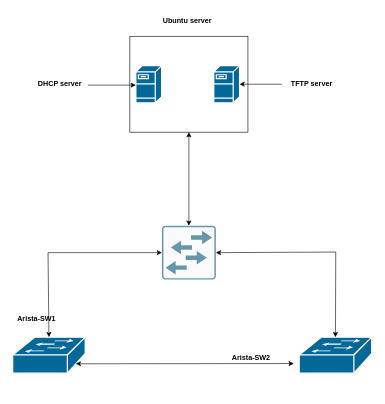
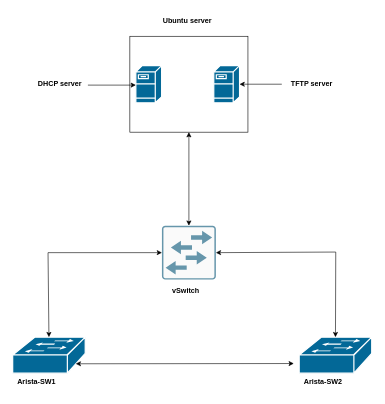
  <mxCell id="0" />
  <mxCell id="1" parent="0" />
  <mxCell id="2" value="" style="rounded=0;whiteSpace=wrap;html=1;" parent="1" vertex="1"><mxGeometry x="215.5" y="60" width="197" height="160" as="geometry" /></mxCell>
  <mxCell id="3" value="" style="shape=mxgraph.cisco.switches.workgroup_switch;sketch=0;html=1;pointerEvents=1;dashed=0;fillColor=#036897;strokeColor=#ffffff;strokeWidth=2;verticalLabelPosition=bottom;verticalAlign=top;align=center;outlineConnect=0;" parent="1" vertex="1"><mxGeometry x="20" y="562" width="121" height="60" as="geometry" /></mxCell>
  <mxCell id="4" value="" style="shape=mxgraph.cisco.switches.workgroup_switch;sketch=0;html=1;pointerEvents=1;dashed=0;fillColor=#036897;strokeColor=#ffffff;strokeWidth=2;verticalLabelPosition=bottom;verticalAlign=top;align=center;outlineConnect=0;" parent="1" vertex="1"><mxGeometry x="498" y="562" width="121" height="60" as="geometry" /></mxCell>
  <mxCell id="5" value="" style="shape=mxgraph.cisco.servers.fileserver;sketch=0;html=1;pointerEvents=1;dashed=0;fillColor=#036897;strokeColor=#ffffff;strokeWidth=2;verticalLabelPosition=bottom;verticalAlign=top;align=center;outlineConnect=0;" parent="1" vertex="1"><mxGeometry x="355.5" y="109" width="43" height="62" as="geometry" /></mxCell>
  <mxCell id="6" value="" style="shape=mxgraph.cisco.servers.fileserver;sketch=0;html=1;pointerEvents=1;dashed=0;fillColor=#036897;strokeColor=#ffffff;strokeWidth=2;verticalLabelPosition=bottom;verticalAlign=top;align=center;outlineConnect=0;" parent="1" vertex="1"><mxGeometry x="225.5" y="109" width="43" height="62" as="geometry" /></mxCell>
  <mxCell id="7" value="" style="sketch=0;points=[[0.015,0.015,0],[0.985,0.015,0],[0.985,0.985,0],[0.015,0.985,0],[0.25,0,0],[0.5,0,0],[0.75,0,0],[1,0.25,0],[1,0.5,0],[1,0.75,0],[0.75,1,0],[0.5,1,0],[0.25,1,0],[0,0.75,0],[0,0.5,0],[0,0.25,0]];verticalLabelPosition=bottom;html=1;verticalAlign=top;aspect=fixed;align=center;pointerEvents=1;shape=mxgraph.cisco19.rect;prIcon=workgroup_switch;fillColor=#FAFAFA;strokeColor=#6696AB;" parent="1" vertex="1"><mxGeometry x="269" y="376" width="90" height="90" as="geometry" /></mxCell>
  <mxCell id="8" value="" style="endArrow=classic;startArrow=classic;html=1;rounded=0;entryX=0;entryY=0.5;entryDx=0;entryDy=0;entryPerimeter=0;exitX=0.5;exitY=0;exitDx=0;exitDy=0;exitPerimeter=0;" parent="1" source="3" target="7" edge="1"><mxGeometry width="50" height="50" relative="1" as="geometry"><mxPoint x="190" y="466" as="sourcePoint" /><mxPoint x="240" y="416" as="targetPoint" /><Array as="points"><mxPoint x="79" y="421" /></Array></mxGeometry></mxCell>
  <mxCell id="9" value="" style="endArrow=classic;startArrow=classic;html=1;rounded=0;entryX=0.5;entryY=1;entryDx=0;entryDy=0;exitX=0.5;exitY=0;exitDx=0;exitDy=0;exitPerimeter=0;" parent="1" source="7" target="2" edge="1"><mxGeometry width="50" height="50" relative="1" as="geometry"><mxPoint x="209" y="490" as="sourcePoint" /><mxPoint x="259" y="440" as="targetPoint" /></mxGeometry></mxCell>
  <mxCell id="10" value="" style="endArrow=classic;startArrow=classic;html=1;rounded=0;entryX=0.5;entryY=0;entryDx=0;entryDy=0;entryPerimeter=0;exitX=1;exitY=0.5;exitDx=0;exitDy=0;exitPerimeter=0;shadow=0;jumpSize=6;" edge="1" parent="1" source="7" target="4"><mxGeometry width="50" height="50" relative="1" as="geometry"><mxPoint x="319" y="490" as="sourcePoint" /><mxPoint x="369" y="440" as="targetPoint" /><Array as="points"><mxPoint x="559" y="420" /></Array></mxGeometry></mxCell>
- <mxCell id="11" value="&lt;b&gt;Arista-SW1&lt;/b&gt;" style="text;strokeColor=none;align=center;fillColor=none;html=1;verticalAlign=middle;whiteSpace=wrap;rounded=0;" vertex="1" parent="1"><mxGeometry x="20" y="517" width="80" height="30" as="geometry" /></mxCell>
- <mxCell id="12" value="&lt;b&gt;Arista-SW2&lt;/b&gt;" style="text;strokeColor=none;align=center;fillColor=none;html=1;verticalAlign=middle;whiteSpace=wrap;rounded=0;" vertex="1" parent="1"><mxGeometry x="378" y="582" width="80" height="30" as="geometry" /></mxCell>
+ <mxCell id="11" value="&lt;b&gt;Arista-SW1&lt;/b&gt;" style="text;strokeColor=none;align=center;fillColor=none;html=1;verticalAlign=middle;whiteSpace=wrap;rounded=0;" vertex="1" parent="1"><mxGeometry x="20" y="622" width="80" height="30" as="geometry" /></mxCell>
+ <mxCell id="12" value="&lt;b&gt;Arista-SW2&lt;/b&gt;" style="text;strokeColor=none;align=center;fillColor=none;html=1;verticalAlign=middle;whiteSpace=wrap;rounded=0;" vertex="1" parent="1"><mxGeometry x="498" y="622" width="80" height="30" as="geometry" /></mxCell>
+ <mxCell id="13" value="&lt;b&gt;vSwitch&lt;/b&gt;" style="text;strokeColor=none;align=center;fillColor=none;html=1;verticalAlign=middle;whiteSpace=wrap;rounded=0;" vertex="1" parent="1"><mxGeometry x="279" y="470" width="60" height="30" as="geometry" /></mxCell>
  <mxCell id="14" value="&lt;b&gt;Ubuntu server&lt;/b&gt;" style="text;strokeColor=none;align=center;fillColor=none;html=1;verticalAlign=middle;whiteSpace=wrap;rounded=0;" vertex="1" parent="1"><mxGeometry x="264" y="20" width="95" height="30" as="geometry" /></mxCell>
  <mxCell id="15" value="" style="edgeStyle=none;orthogonalLoop=1;jettySize=auto;html=1;rounded=0;" edge="1" parent="1"><mxGeometry width="80" relative="1" as="geometry"><mxPoint x="145.5" y="141.5" as="sourcePoint" /><mxPoint x="225.5" y="141.5" as="targetPoint" /><Array as="points" /></mxGeometry></mxCell>
  <mxCell id="16" value="&lt;b&gt;DHCP server&lt;/b&gt;" style="text;strokeColor=none;align=center;fillColor=none;html=1;verticalAlign=middle;whiteSpace=wrap;rounded=0;" vertex="1" parent="1"><mxGeometry x="59" y="125" width="80" height="30" as="geometry" /></mxCell>
  <mxCell id="17" value="" style="edgeStyle=none;orthogonalLoop=1;jettySize=auto;html=1;rounded=0;entryX=1;entryY=0.5;entryDx=0;entryDy=0;entryPerimeter=0;" edge="1" parent="1" target="5"><mxGeometry width="80" relative="1" as="geometry"><mxPoint x="469" y="140" as="sourcePoint" /><mxPoint x="419" y="140" as="targetPoint" /><Array as="points" /></mxGeometry></mxCell>
  <mxCell id="18" value="&lt;b&gt;TFTP server&lt;/b&gt;" style="text;strokeColor=none;align=center;fillColor=none;html=1;verticalAlign=middle;whiteSpace=wrap;rounded=0;" vertex="1" parent="1"><mxGeometry x="479" y="125" width="80" height="30" as="geometry" /></mxCell>
  <mxCell id="19" value="" style="endArrow=classic;startArrow=classic;html=1;rounded=0;exitX=0.87;exitY=0.74;exitDx=0;exitDy=0;exitPerimeter=0;" edge="1" parent="1" source="3"><mxGeometry width="50" height="50" relative="1" as="geometry"><mxPoint x="279" y="580" as="sourcePoint" /><mxPoint x="489" y="606" as="targetPoint" /></mxGeometry></mxCell>
